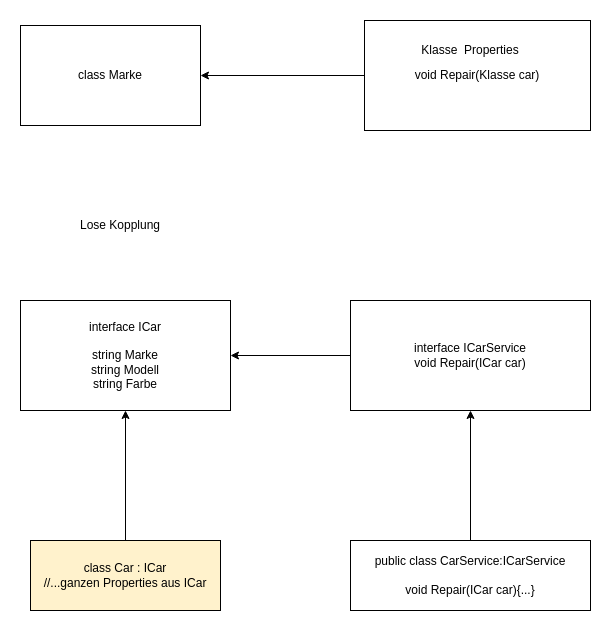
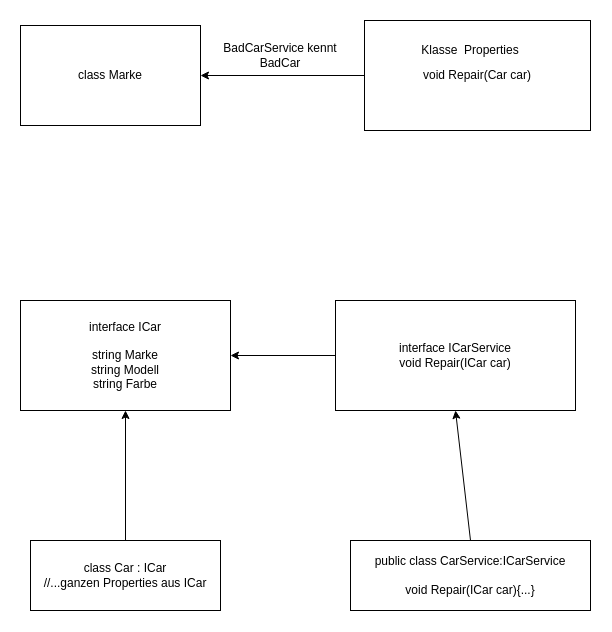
  <mxCell id="0" />
  <mxCell id="1" parent="0" />
  <mxCell id="2" value="class Marke" style="rounded=0;whiteSpace=wrap;html=1;" vertex="1" parent="1"><mxGeometry x="20" y="25" width="180" height="100" as="geometry" /></mxCell>
- <mxCell id="3" value="void Repair(Klasse car)&lt;br&gt;" style="rounded=0;whiteSpace=wrap;html=1;" vertex="1" parent="1"><mxGeometry x="364" y="20" width="226" height="110" as="geometry" /></mxCell>
+ <mxCell id="3" value="void Repair(Car car)&lt;br&gt;" style="rounded=0;whiteSpace=wrap;html=1;" vertex="1" parent="1"><mxGeometry x="364" y="20" width="226" height="110" as="geometry" /></mxCell>
  <mxCell id="4" value="Klasse&amp;nbsp; Properties" style="text;html=1;strokeColor=none;fillColor=none;align=center;verticalAlign=middle;whiteSpace=wrap;rounded=0;" vertex="1" parent="1"><mxGeometry x="380" y="35" width="180" height="30" as="geometry" /></mxCell>
  <mxCell id="5" value="" style="endArrow=classic;html=1;rounded=0;exitX=0;exitY=0.5;exitDx=0;exitDy=0;entryX=1;entryY=0.5;entryDx=0;entryDy=0;" edge="1" parent="1" source="3" target="2"><mxGeometry width="50" height="50" relative="1" as="geometry"><mxPoint x="340" y="280" as="sourcePoint" /><mxPoint x="390" y="230" as="targetPoint" /></mxGeometry></mxCell>
- <mxCell id="7" value="Lose Kopplung" style="text;html=1;strokeColor=none;fillColor=none;align=center;verticalAlign=middle;whiteSpace=wrap;rounded=0;" vertex="1" parent="1"><mxGeometry x="40" y="210" width="160" height="30" as="geometry" /></mxCell>
+ <mxCell id="6" value="BadCarService kennt BadCar" style="text;html=1;strokeColor=none;fillColor=none;align=center;verticalAlign=middle;whiteSpace=wrap;rounded=0;" vertex="1" parent="1"><mxGeometry x="210" y="40" width="140" height="30" as="geometry" /></mxCell>
  <mxCell id="8" value="interface ICar&lt;br&gt;&lt;br&gt;string Marke&lt;br&gt;string Modell&lt;br&gt;string Farbe" style="rounded=0;whiteSpace=wrap;html=1;" vertex="1" parent="1"><mxGeometry x="20" y="300" width="210" height="110" as="geometry" /></mxCell>
- <mxCell id="9" value="interface ICarService&lt;br&gt;void Repair(ICar car)" style="rounded=0;whiteSpace=wrap;html=1;" vertex="1" parent="1"><mxGeometry x="350" y="300" width="240" height="110" as="geometry" /></mxCell>
+ <mxCell id="9" value="interface ICarService&lt;br&gt;void Repair(ICar car)" style="rounded=0;whiteSpace=wrap;html=1;" vertex="1" parent="1"><mxGeometry x="335" y="300" width="240" height="110" as="geometry" /></mxCell>
  <mxCell id="10" value="" style="endArrow=classic;html=1;rounded=0;exitX=0;exitY=0.5;exitDx=0;exitDy=0;entryX=1;entryY=0.5;entryDx=0;entryDy=0;" edge="1" parent="1" source="9" target="8"><mxGeometry width="50" height="50" relative="1" as="geometry"><mxPoint x="190" y="410" as="sourcePoint" /><mxPoint x="240" y="360" as="targetPoint" /></mxGeometry></mxCell>
  <mxCell id="11" value="" style="endArrow=classic;html=1;rounded=0;entryX=0.5;entryY=1;entryDx=0;entryDy=0;exitX=0.5;exitY=0;exitDx=0;exitDy=0;" edge="1" parent="1" source="12" target="8"><mxGeometry width="50" height="50" relative="1" as="geometry"><mxPoint x="60" y="480" as="sourcePoint" /><mxPoint x="180" y="560" as="targetPoint" /></mxGeometry></mxCell>
- <mxCell id="12" value="class Car : ICar&lt;br&gt;//...ganzen Properties aus ICar" style="rounded=0;whiteSpace=wrap;html=1;fillColor=#fff2cc;" vertex="1" parent="1"><mxGeometry x="30" y="540" width="190" height="70" as="geometry" /></mxCell>
+ <mxCell id="12" value="class Car : ICar&lt;br&gt;//...ganzen Properties aus ICar" style="rounded=0;whiteSpace=wrap;html=1;" vertex="1" parent="1"><mxGeometry x="30" y="540" width="190" height="70" as="geometry" /></mxCell>
  <mxCell id="13" value="public class CarService:ICarService&lt;br&gt;&lt;br&gt;void Repair(ICar car){...}" style="rounded=0;whiteSpace=wrap;html=1;" vertex="1" parent="1"><mxGeometry x="350" y="540" width="240" height="70" as="geometry" /></mxCell>
  <mxCell id="14" value="" style="endArrow=classic;html=1;rounded=0;exitX=0.5;exitY=0;exitDx=0;exitDy=0;entryX=0.5;entryY=1;entryDx=0;entryDy=0;" edge="1" parent="1" source="13" target="9"><mxGeometry width="50" height="50" relative="1" as="geometry"><mxPoint x="190" y="400" as="sourcePoint" /><mxPoint x="240" y="350" as="targetPoint" /></mxGeometry></mxCell>
